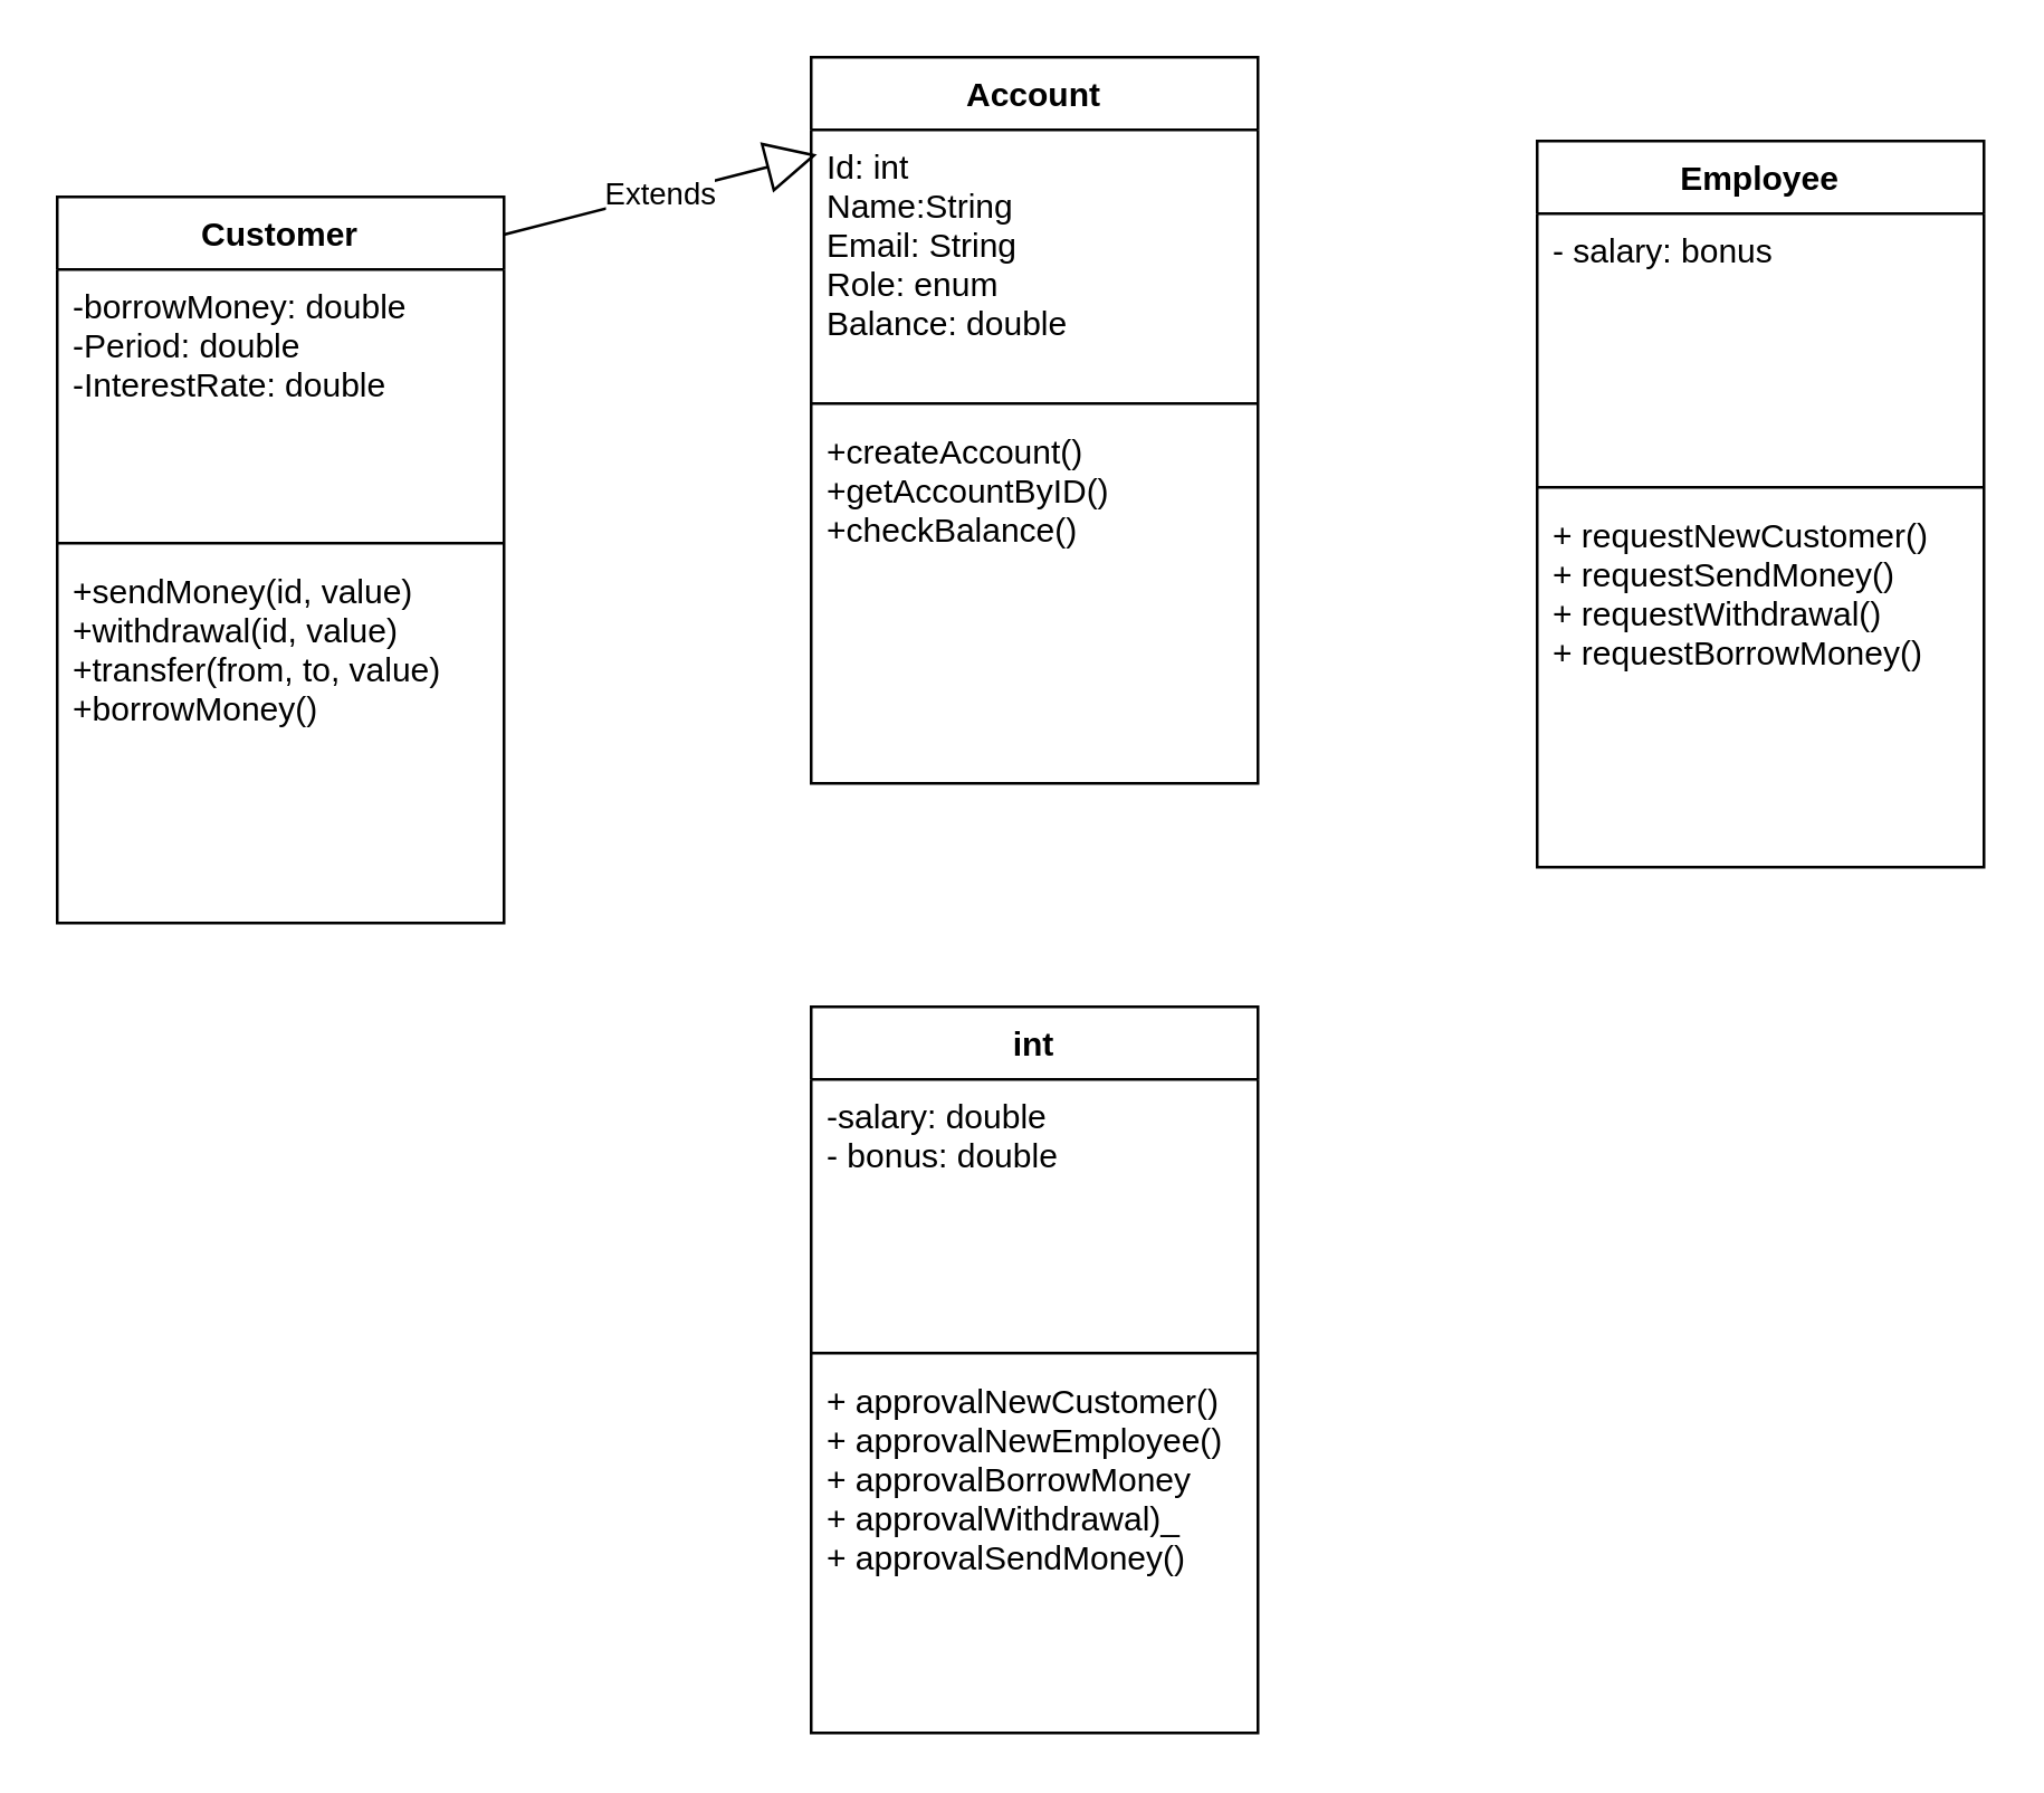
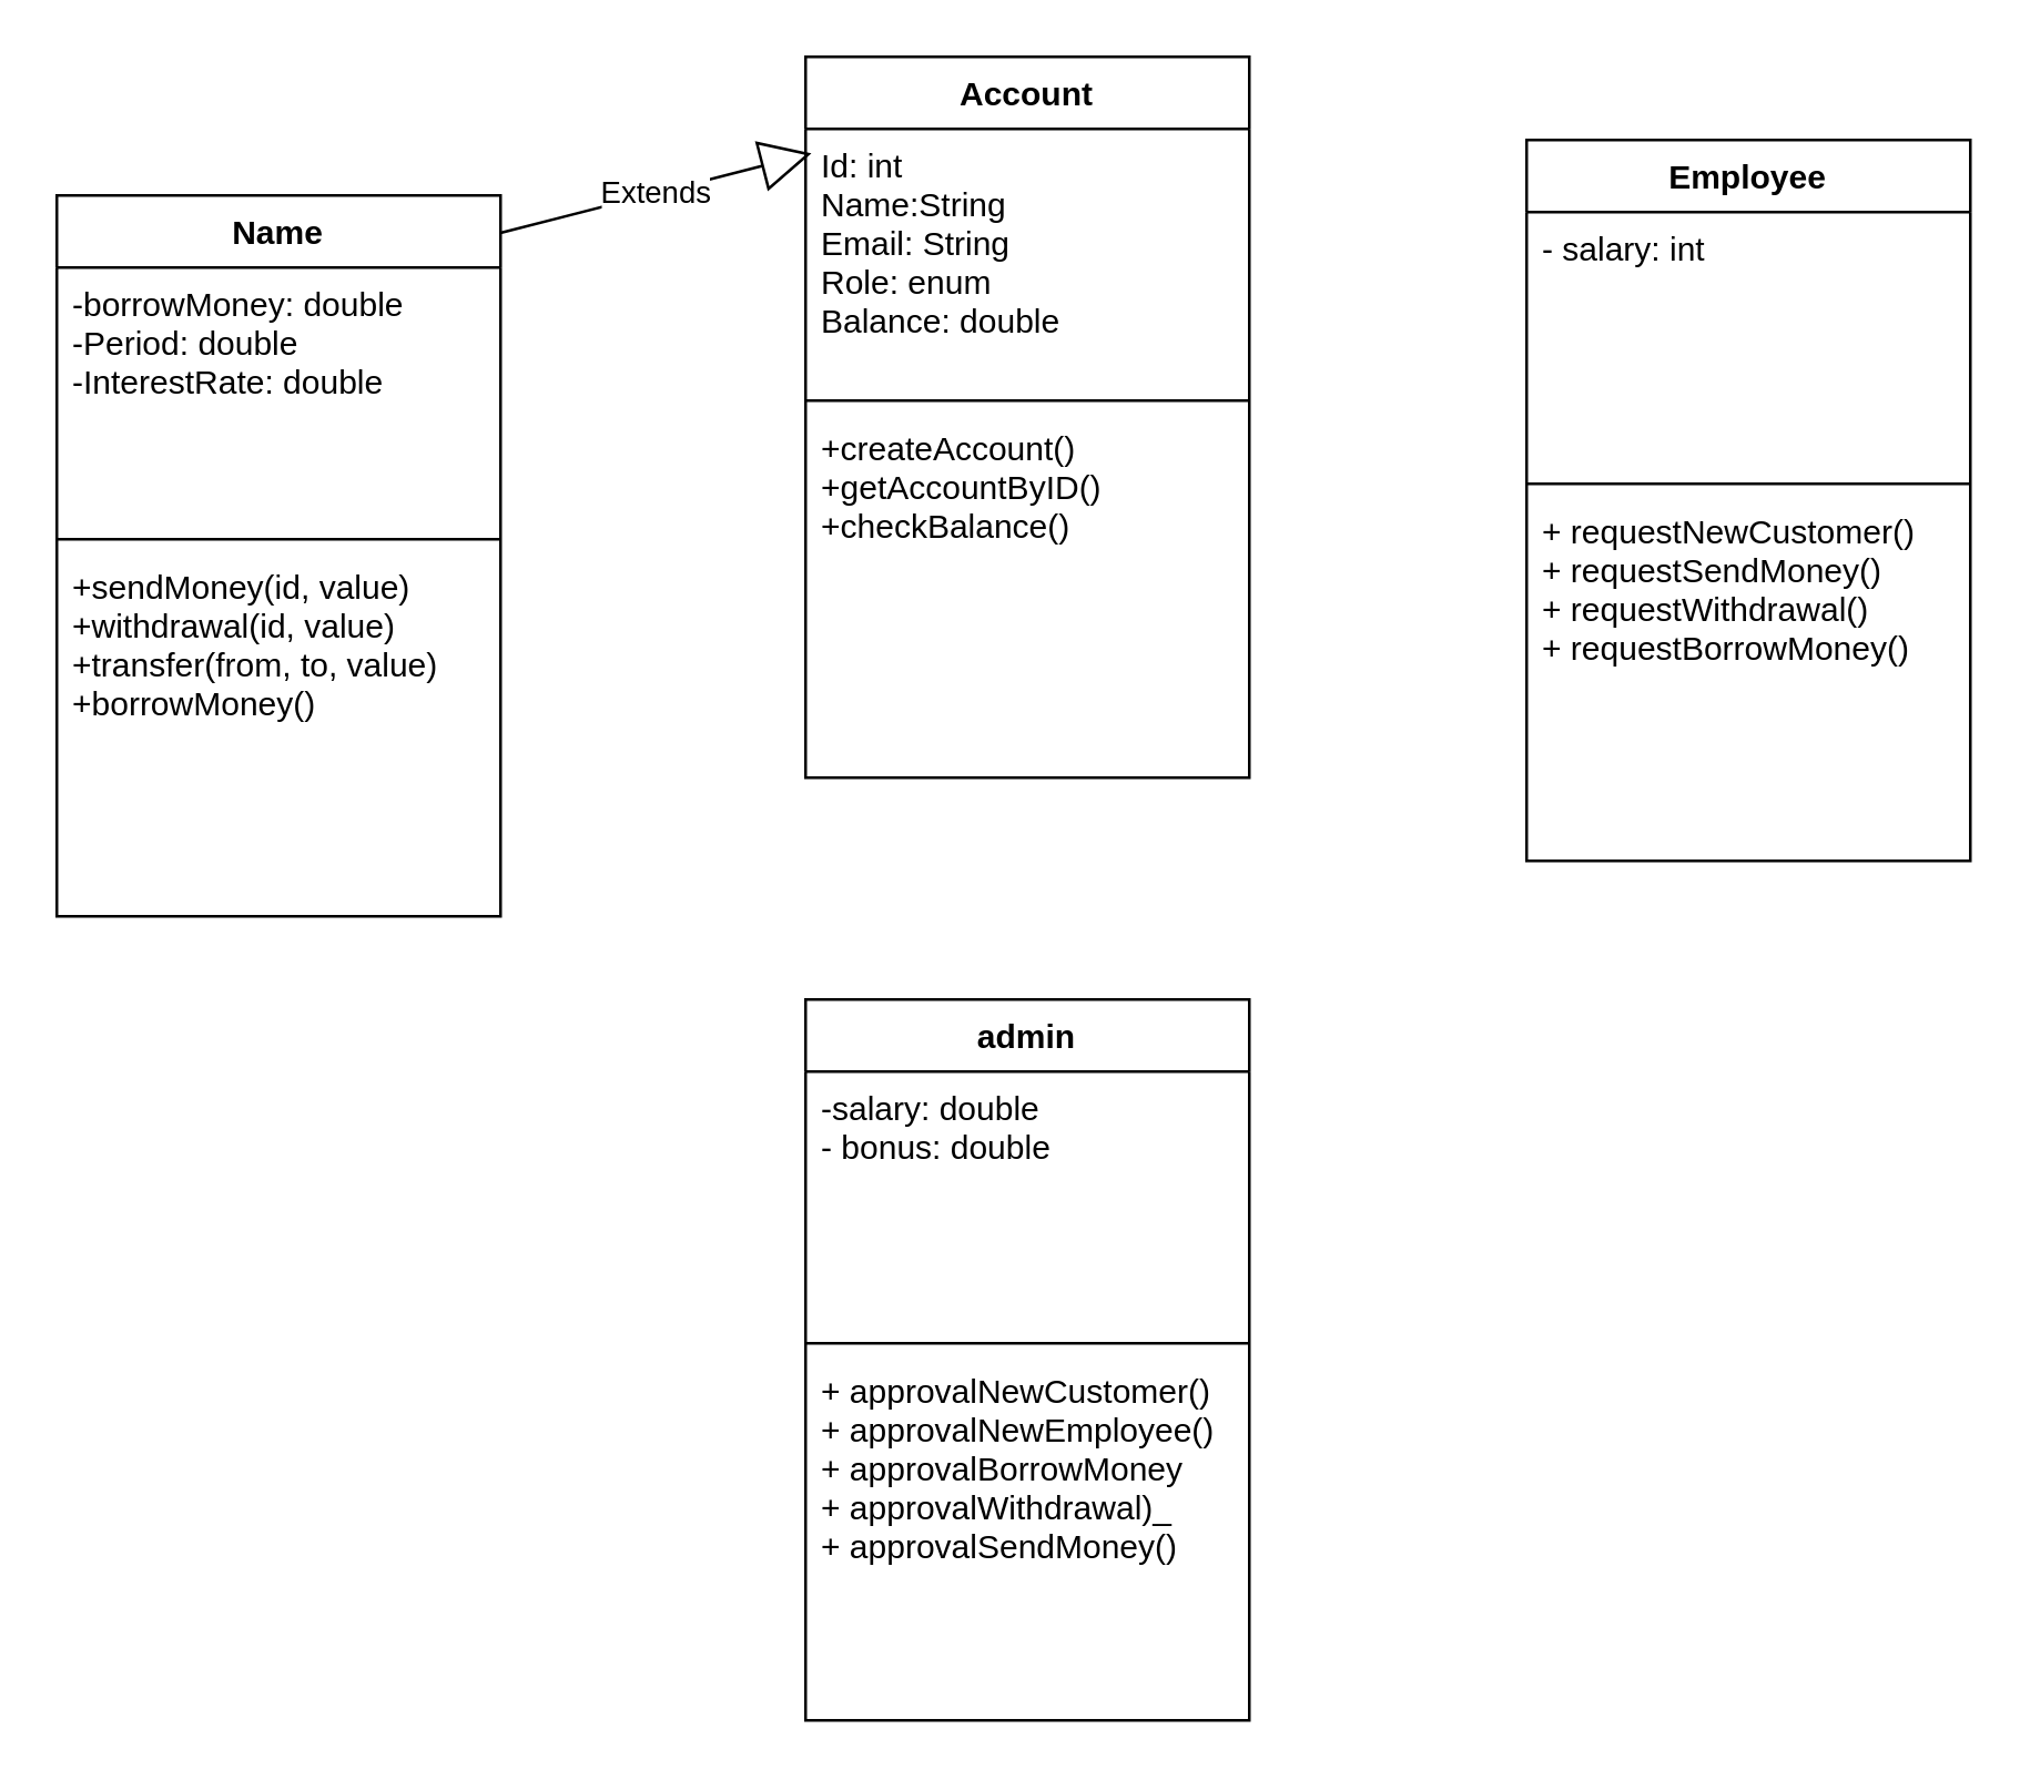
  <mxCell id="0" />
  <mxCell id="1" parent="0" />
  <mxCell id="2" value="Extends" style="endArrow=block;endSize=16;endFill=0;html=1;exitX=1;exitY=0.052;exitDx=0;exitDy=0;exitPerimeter=0;entryX=0.013;entryY=0.094;entryDx=0;entryDy=0;entryPerimeter=0;" edge="1" parent="1" source="7" target="4"><mxGeometry width="160" relative="1" as="geometry"><mxPoint x="320" y="220" as="sourcePoint" /><mxPoint x="480" y="220" as="targetPoint" /></mxGeometry></mxCell>
  <mxCell id="3" value="Account" style="swimlane;fontStyle=1;align=center;verticalAlign=top;childLayout=stackLayout;horizontal=1;startSize=26;horizontalStack=0;resizeParent=1;resizeParentMax=0;resizeLast=0;collapsible=1;marginBottom=0;" vertex="1" parent="1"><mxGeometry x="290" y="20" width="160" height="260" as="geometry" /></mxCell>
  <mxCell id="4" value="Id: int&#10;Name:String&#10;Email: String&#10;Role: enum&#10;Balance: double" style="text;strokeColor=none;fillColor=none;align=left;verticalAlign=top;spacingLeft=4;spacingRight=4;overflow=hidden;rotatable=0;points=[[0,0.5],[1,0.5]];portConstraint=eastwest;" vertex="1" parent="3"><mxGeometry y="26" width="160" height="94" as="geometry" /></mxCell>
  <mxCell id="5" value="" style="line;strokeWidth=1;fillColor=none;align=left;verticalAlign=middle;spacingTop=-1;spacingLeft=3;spacingRight=3;rotatable=0;labelPosition=right;points=[];portConstraint=eastwest;" vertex="1" parent="3"><mxGeometry y="120" width="160" height="8" as="geometry" /></mxCell>
  <mxCell id="6" value="+createAccount()&#10;+getAccountByID()&#10;+checkBalance()&#10;" style="text;strokeColor=none;fillColor=none;align=left;verticalAlign=top;spacingLeft=4;spacingRight=4;overflow=hidden;rotatable=0;points=[[0,0.5],[1,0.5]];portConstraint=eastwest;" vertex="1" parent="3"><mxGeometry y="128" width="160" height="132" as="geometry" /></mxCell>
- <mxCell id="7" value="Customer" style="swimlane;fontStyle=1;align=center;verticalAlign=top;childLayout=stackLayout;horizontal=1;startSize=26;horizontalStack=0;resizeParent=1;resizeParentMax=0;resizeLast=0;collapsible=1;marginBottom=0;" vertex="1" parent="1"><mxGeometry x="20" y="70" width="160" height="260" as="geometry" /></mxCell>
+ <mxCell id="7" value="Name" style="swimlane;fontStyle=1;align=center;verticalAlign=top;childLayout=stackLayout;horizontal=1;startSize=26;horizontalStack=0;resizeParent=1;resizeParentMax=0;resizeLast=0;collapsible=1;marginBottom=0;" vertex="1" parent="1"><mxGeometry x="20" y="70" width="160" height="260" as="geometry" /></mxCell>
  <mxCell id="8" value="-borrowMoney: double&#10;-Period: double&#10;-InterestRate: double" style="text;strokeColor=none;fillColor=none;align=left;verticalAlign=top;spacingLeft=4;spacingRight=4;overflow=hidden;rotatable=0;points=[[0,0.5],[1,0.5]];portConstraint=eastwest;" vertex="1" parent="7"><mxGeometry y="26" width="160" height="94" as="geometry" /></mxCell>
  <mxCell id="9" value="" style="line;strokeWidth=1;fillColor=none;align=left;verticalAlign=middle;spacingTop=-1;spacingLeft=3;spacingRight=3;rotatable=0;labelPosition=right;points=[];portConstraint=eastwest;" vertex="1" parent="7"><mxGeometry y="120" width="160" height="8" as="geometry" /></mxCell>
  <mxCell id="10" value="+sendMoney(id, value)&#10;+withdrawal(id, value)&#10;+transfer(from, to, value)&#10;+borrowMoney()" style="text;strokeColor=none;fillColor=none;align=left;verticalAlign=top;spacingLeft=4;spacingRight=4;overflow=hidden;rotatable=0;points=[[0,0.5],[1,0.5]];portConstraint=eastwest;" vertex="1" parent="7"><mxGeometry y="128" width="160" height="132" as="geometry" /></mxCell>
  <mxCell id="11" value="Employee" style="swimlane;fontStyle=1;align=center;verticalAlign=top;childLayout=stackLayout;horizontal=1;startSize=26;horizontalStack=0;resizeParent=1;resizeParentMax=0;resizeLast=0;collapsible=1;marginBottom=0;" vertex="1" parent="1"><mxGeometry x="550" y="50" width="160" height="260" as="geometry" /></mxCell>
- <mxCell id="12" value="- salary: bonus" style="text;strokeColor=none;fillColor=none;align=left;verticalAlign=top;spacingLeft=4;spacingRight=4;overflow=hidden;rotatable=0;points=[[0,0.5],[1,0.5]];portConstraint=eastwest;" vertex="1" parent="11"><mxGeometry y="26" width="160" height="94" as="geometry" /></mxCell>
+ <mxCell id="12" value="- salary: int" style="text;strokeColor=none;fillColor=none;align=left;verticalAlign=top;spacingLeft=4;spacingRight=4;overflow=hidden;rotatable=0;points=[[0,0.5],[1,0.5]];portConstraint=eastwest;" vertex="1" parent="11"><mxGeometry y="26" width="160" height="94" as="geometry" /></mxCell>
  <mxCell id="13" value="" style="line;strokeWidth=1;fillColor=none;align=left;verticalAlign=middle;spacingTop=-1;spacingLeft=3;spacingRight=3;rotatable=0;labelPosition=right;points=[];portConstraint=eastwest;" vertex="1" parent="11"><mxGeometry y="120" width="160" height="8" as="geometry" /></mxCell>
  <mxCell id="14" value="+ requestNewCustomer()&#10;+ requestSendMoney()&#10;+ requestWithdrawal()&#10;+ requestBorrowMoney()" style="text;strokeColor=none;fillColor=none;align=left;verticalAlign=top;spacingLeft=4;spacingRight=4;overflow=hidden;rotatable=0;points=[[0,0.5],[1,0.5]];portConstraint=eastwest;" vertex="1" parent="11"><mxGeometry y="128" width="160" height="132" as="geometry" /></mxCell>
- <mxCell id="15" value="int" style="swimlane;fontStyle=1;align=center;verticalAlign=top;childLayout=stackLayout;horizontal=1;startSize=26;horizontalStack=0;resizeParent=1;resizeParentMax=0;resizeLast=0;collapsible=1;marginBottom=0;" vertex="1" parent="1"><mxGeometry x="290" y="360" width="160" height="260" as="geometry"><mxRectangle x="350" y="1030" width="70" height="26" as="alternateBounds" /></mxGeometry></mxCell>
+ <mxCell id="15" value="admin" style="swimlane;fontStyle=1;align=center;verticalAlign=top;childLayout=stackLayout;horizontal=1;startSize=26;horizontalStack=0;resizeParent=1;resizeParentMax=0;resizeLast=0;collapsible=1;marginBottom=0;" vertex="1" parent="1"><mxGeometry x="290" y="360" width="160" height="260" as="geometry"><mxRectangle x="350" y="1030" width="70" height="26" as="alternateBounds" /></mxGeometry></mxCell>
  <mxCell id="16" value="-salary: double&#10;- bonus: double" style="text;strokeColor=none;fillColor=none;align=left;verticalAlign=top;spacingLeft=4;spacingRight=4;overflow=hidden;rotatable=0;points=[[0,0.5],[1,0.5]];portConstraint=eastwest;" vertex="1" parent="15"><mxGeometry y="26" width="160" height="94" as="geometry" /></mxCell>
  <mxCell id="17" value="" style="line;strokeWidth=1;fillColor=none;align=left;verticalAlign=middle;spacingTop=-1;spacingLeft=3;spacingRight=3;rotatable=0;labelPosition=right;points=[];portConstraint=eastwest;" vertex="1" parent="15"><mxGeometry y="120" width="160" height="8" as="geometry" /></mxCell>
  <mxCell id="18" value="+ approvalNewCustomer()&#10;+ approvalNewEmployee()&#10;+ approvalBorrowMoney&#10;+ approvalWithdrawal)_&#10;+ approvalSendMoney()" style="text;strokeColor=none;fillColor=none;align=left;verticalAlign=top;spacingLeft=4;spacingRight=4;overflow=hidden;rotatable=0;points=[[0,0.5],[1,0.5]];portConstraint=eastwest;" vertex="1" parent="15"><mxGeometry y="128" width="160" height="132" as="geometry" /></mxCell>
